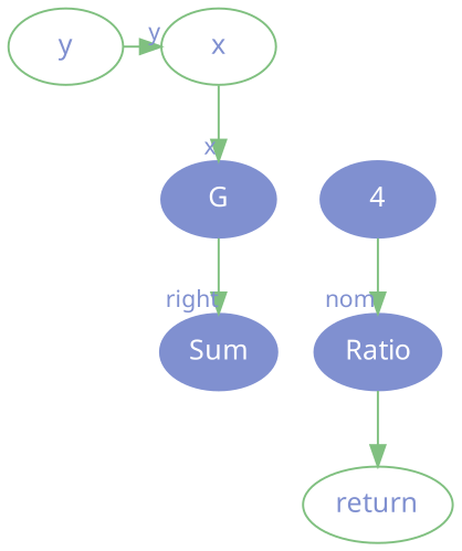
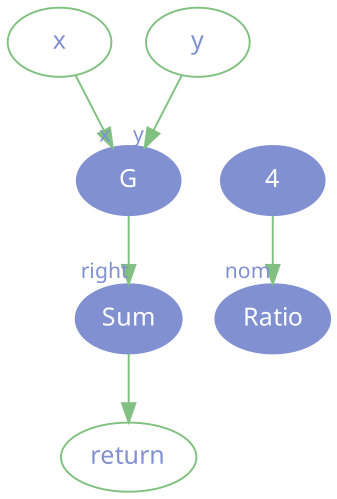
  digraph {
    node [color="#8090d0" fontcolor=white fontname=go fontsize=13 style=filled]
    edge [color="#80c080" labelfontcolor="#8090d0" labelfontname=go labelfontsize=11]
    x [color="#80c080" fontcolor="#8090d0" shape=ellipse style=""]
    y [color="#80c080" fontcolor="#8090d0" shape=ellipse style=""]
    return [color="#80c080" fontcolor="#8090d0" shape=ellipse style=""]
    n4 [label=G]
    n5 [label=Sum]
    n6 [label=Ratio]
    n7 [label=4]
    subgraph sub_1 {
      rank=same
      x
      y
    }
    subgraph sub_2 {
      rank=source
      x
      y
    }
    subgraph sub_3 {
      rank=sink
      return
    }
    x -> n4 [headlabel=x]
-   y -> x [headlabel=y]
+   y -> n4 [headlabel=y]
    n4 -> n5 [headlabel=right]
-   n6 -> return
+   n5 -> return
    n7 -> n6 [headlabel=nom]
  }
